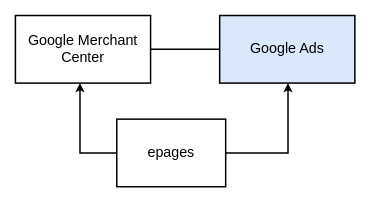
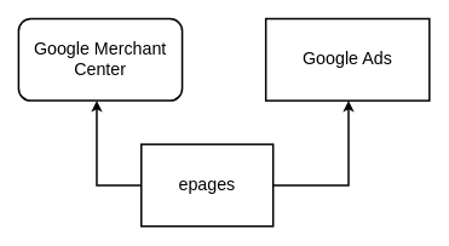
  <mxCell id="0" />
  <mxCell id="1" parent="0" />
- <mxCell id="2" value="Google Merchant Center" style="rounded=0;whiteSpace=wrap;html=1;fontSize=19;strokeWidth=2;" vertex="1" parent="1"><mxGeometry x="20" y="20" width="180" height="90" as="geometry" /></mxCell>
- <mxCell id="3" value="Google Ads" style="rounded=0;whiteSpace=wrap;html=1;fontSize=19;strokeWidth=2;fillColor=#dae8fc;" vertex="1" parent="1"><mxGeometry x="292" y="20" width="180" height="90" as="geometry" /></mxCell>
+ <mxCell id="2" value="Google Merchant Center" style="whiteSpace=wrap;html=1;fontSize=19;strokeWidth=2;rounded=1;" vertex="1" parent="1"><mxGeometry x="20" y="20" width="180" height="90" as="geometry" /></mxCell>
+ <mxCell id="3" value="Google Ads" style="rounded=0;whiteSpace=wrap;html=1;fontSize=19;strokeWidth=2;" vertex="1" parent="1"><mxGeometry x="292" y="20" width="180" height="90" as="geometry" /></mxCell>
  <mxCell id="4" value="epages" style="rounded=0;whiteSpace=wrap;html=1;fontSize=19;strokeWidth=2;" vertex="1" parent="1"><mxGeometry x="155" y="158" width="145" height="90" as="geometry" /></mxCell>
  <mxCell id="5" value="" style="endArrow=classic;html=1;rounded=0;edgeStyle=orthogonalEdgeStyle;fontSize=19;strokeWidth=2;" edge="1" parent="1" source="4" target="3"><mxGeometry width="50" height="50" relative="1" as="geometry"><mxPoint x="322" y="202" as="sourcePoint" /><mxPoint x="372" y="152" as="targetPoint" /><Array as="points"><mxPoint x="383" y="203" /></Array></mxGeometry></mxCell>
  <mxCell id="6" value="" style="endArrow=classic;html=1;rounded=0;edgeStyle=orthogonalEdgeStyle;fontSize=19;strokeWidth=2;" edge="1" parent="1" source="4" target="2"><mxGeometry width="50" height="50" relative="1" as="geometry"><mxPoint x="-98" y="262" as="sourcePoint" /><mxPoint x="-48" y="212" as="targetPoint" /><Array as="points"><mxPoint x="106" y="203" /></Array></mxGeometry></mxCell>
- <mxCell id="7" value="" style="endArrow=none;html=1;rounded=0;fontSize=19;strokeWidth=2;" edge="1" parent="1" source="2" target="3"><mxGeometry width="50" height="50" relative="1" as="geometry"><mxPoint x="182" y="12" as="sourcePoint" /><mxPoint x="232" y="-38" as="targetPoint" /></mxGeometry></mxCell>
